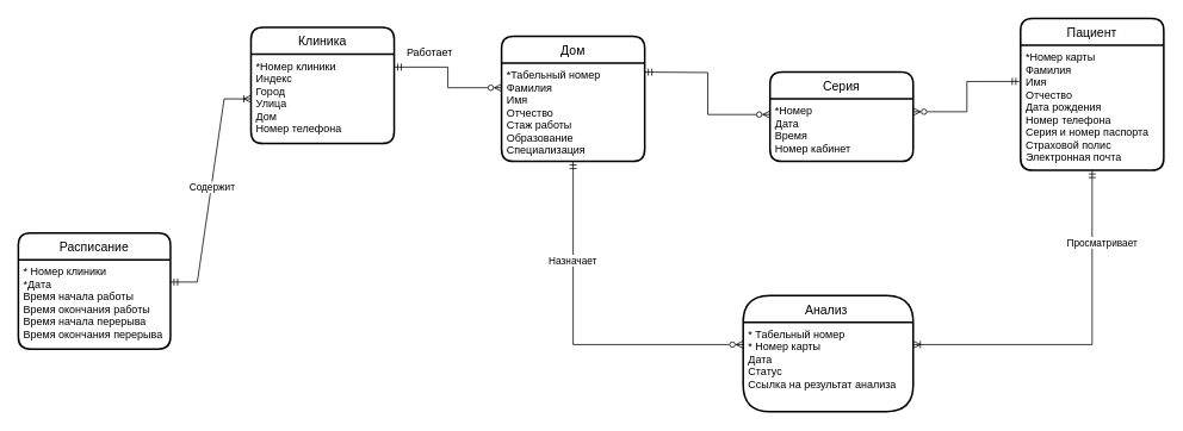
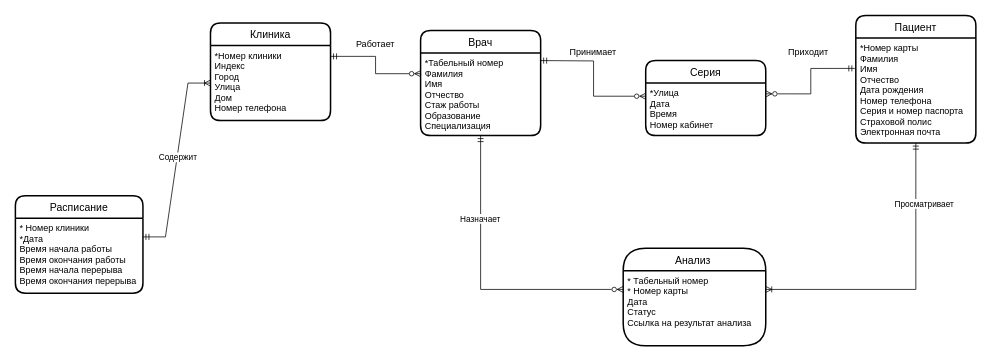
  <mxCell id="0" />
  <mxCell id="1" parent="0" />
  <mxCell id="2" value="" style="edgeStyle=entityRelationEdgeStyle;fontSize=12;html=1;endArrow=ERoneToMany;startArrow=ERmandOne;rounded=0;exitX=1;exitY=0.25;exitDx=0;exitDy=0;entryX=0;entryY=0.5;entryDx=0;entryDy=0;endFill=0;" parent="1" source="19" target="6" edge="1"><mxGeometry width="100" height="100" relative="1" as="geometry"><mxPoint x="320" y="480" as="sourcePoint" /><mxPoint x="260" y="150" as="targetPoint" /><Array as="points"><mxPoint x="360" y="349.98" /><mxPoint x="380" y="320" /><mxPoint x="390" y="300" /><mxPoint y="449.98" x="220" /><mxPoint x="230" y="449.98" /><mxPoint x="230" y="279.98" /><mxPoint x="230" y="369.98" /><mxPoint x="250" y="429.98" /></Array></mxGeometry></mxCell>
  <mxCell id="3" value="Содержит&amp;nbsp;" style="edgeLabel;html=1;align=center;verticalAlign=middle;resizable=0;points=[];" parent="2" vertex="1" connectable="0"><mxGeometry x="0.035" y="-1" relative="1" as="geometry"><mxPoint x="1" as="offset" /></mxGeometry></mxCell>
  <mxCell id="4" style="edgeStyle=orthogonalEdgeStyle;rounded=0;orthogonalLoop=1;jettySize=auto;html=1;entryX=0;entryY=0.25;entryDx=0;entryDy=0;fontSize=11;startArrow=ERmandOne;startFill=0;endArrow=ERzeroToMany;endFill=0;exitX=1;exitY=0.144;exitDx=0;exitDy=0;exitPerimeter=0;" parent="1" source="6" target="8" edge="1"><mxGeometry relative="1" as="geometry" /></mxCell>
  <mxCell id="5" value="Клиника" style="swimlane;childLayout=stackLayout;horizontal=1;startSize=30;horizontalStack=0;rounded=1;fontSize=14;fontStyle=0;strokeWidth=2;resizeParent=0;resizeLast=1;shadow=0;dashed=0;align=center;" parent="1" vertex="1"><mxGeometry x="280" y="30" width="160" height="130" as="geometry" /></mxCell>
  <mxCell id="6" value="*Номер клиники&#10;Индекс&#10;Город&#10;Улица&#10;Дом&#10;Номер телефона" style="align=left;strokeColor=none;fillColor=none;spacingLeft=4;fontSize=12;verticalAlign=top;resizable=0;rotatable=0;part=1;" parent="5" vertex="1"><mxGeometry y="30" width="160" height="100" as="geometry" /></mxCell>
- <mxCell id="7" value="Дом" style="swimlane;childLayout=stackLayout;horizontal=1;startSize=30;horizontalStack=0;rounded=1;fontSize=14;fontStyle=0;strokeWidth=2;resizeParent=0;resizeLast=1;shadow=0;dashed=0;align=center;" parent="1" vertex="1"><mxGeometry x="560" y="40" width="160" height="140" as="geometry" /></mxCell>
+ <mxCell id="7" value="Врач" style="swimlane;childLayout=stackLayout;horizontal=1;startSize=30;horizontalStack=0;rounded=1;fontSize=14;fontStyle=0;strokeWidth=2;resizeParent=0;resizeLast=1;shadow=0;dashed=0;align=center;" parent="1" vertex="1"><mxGeometry x="560" y="40" width="160" height="140" as="geometry" /></mxCell>
  <mxCell id="8" value="*Табельный номер&#10;Фамилия&#10;Имя&#10;Отчество &#10;Стаж работы&#10;Образование&#10;Специализация" style="align=left;strokeColor=none;fillColor=none;spacingLeft=4;fontSize=12;verticalAlign=top;resizable=0;rotatable=0;part=1;" parent="7" vertex="1"><mxGeometry y="30" width="160" height="110" as="geometry" /></mxCell>
  <mxCell id="9" value="Пациент" style="swimlane;childLayout=stackLayout;horizontal=1;startSize=30;horizontalStack=0;rounded=1;fontSize=14;fontStyle=0;strokeWidth=2;resizeParent=0;resizeLast=1;shadow=0;dashed=0;align=center;" parent="1" vertex="1"><mxGeometry x="1140" y="20" width="160" height="170" as="geometry" /></mxCell>
  <mxCell id="10" value="*Номер карты&#10;Фамилия&#10;Имя &#10;Отчество&#10;Дата рождения&#10;Номер телефона&#10;Серия и номер паспорта&#10;Страховой полис&#10;Электронная почта" style="align=left;strokeColor=none;fillColor=none;spacingLeft=4;fontSize=12;verticalAlign=top;resizable=0;rotatable=0;part=1;" parent="9" vertex="1"><mxGeometry y="30" width="160" height="140" as="geometry" /></mxCell>
  <mxCell id="11" value="Серия" style="swimlane;childLayout=stackLayout;horizontal=1;startSize=30;horizontalStack=0;rounded=1;fontSize=14;fontStyle=0;strokeWidth=2;resizeParent=0;resizeLast=1;shadow=0;dashed=0;align=center;" parent="1" vertex="1"><mxGeometry x="860" y="80" width="160" height="100" as="geometry"><mxRectangle x="640" y="90" width="90" height="30" as="alternateBounds" /></mxGeometry></mxCell>
- <mxCell id="12" value="*Номер&#10;Дата&#10;Время&#10;Номер кабинет" style="align=left;strokeColor=none;fillColor=none;spacingLeft=4;fontSize=12;verticalAlign=top;resizable=0;rotatable=0;part=1;" parent="11" vertex="1"><mxGeometry y="30" width="160" height="70" as="geometry" /></mxCell>
+ <mxCell id="12" value="*Улица&#10;Дата&#10;Время&#10;Номер кабинет" style="align=left;strokeColor=none;fillColor=none;spacingLeft=4;fontSize=12;verticalAlign=top;resizable=0;rotatable=0;part=1;" parent="11" vertex="1"><mxGeometry y="30" width="160" height="70" as="geometry" /></mxCell>
  <mxCell id="13" style="edgeStyle=orthogonalEdgeStyle;rounded=0;orthogonalLoop=1;jettySize=auto;html=1;entryX=1.001;entryY=0.205;entryDx=0;entryDy=0;fontSize=11;startArrow=ERmandOne;startFill=0;endArrow=ERzeroToMany;endFill=0;exitX=-0.008;exitY=0.289;exitDx=0;exitDy=0;entryPerimeter=0;exitPerimeter=0;" parent="1" source="10" target="12" edge="1"><mxGeometry relative="1" as="geometry" /></mxCell>
  <mxCell id="14" style="edgeStyle=orthogonalEdgeStyle;rounded=0;orthogonalLoop=1;jettySize=auto;html=1;entryX=0;entryY=0.25;entryDx=0;entryDy=0;fontSize=11;startArrow=ERmandOne;startFill=0;endArrow=ERzeroToMany;endFill=0;" parent="1" target="12" edge="1"><mxGeometry relative="1" as="geometry"><mxPoint x="720" y="80" as="sourcePoint" /></mxGeometry></mxCell>
- <mxCell id="15" value="&lt;font style=&quot;font-size: 12px;&quot;&gt;Работает&lt;/font&gt;" style="text;html=1;strokeColor=none;fillColor=none;align=center;verticalAlign=middle;whiteSpace=wrap;rounded=0;fontSize=20;" parent="1" vertex="1"><mxGeometry x="450" y="40" width="60" height="30" as="geometry" /></mxCell>
+ <mxCell id="15" value="&lt;font style=&quot;font-size: 12px;&quot;&gt;Работает&lt;/font&gt;" style="text;html=1;strokeColor=none;fillColor=none;align=center;verticalAlign=middle;whiteSpace=wrap;rounded=0;fontSize=20;" parent="1" vertex="1"><mxGeometry x="470" y="40" width="60" height="30" as="geometry" /></mxCell>
+ <mxCell id="16" value="&lt;font style=&quot;font-size: 12px;&quot;&gt;Принимает&lt;/font&gt;" style="text;html=1;strokeColor=none;fillColor=none;align=center;verticalAlign=middle;whiteSpace=wrap;rounded=0;fontSize=20;" parent="1" vertex="1"><mxGeometry x="760" y="50" width="60" height="30" as="geometry" /></mxCell>
+ <mxCell id="17" value="&lt;font style=&quot;font-size: 12px;&quot;&gt;Приходит&lt;/font&gt;" style="text;html=1;strokeColor=none;fillColor=none;align=center;verticalAlign=middle;whiteSpace=wrap;rounded=0;fontSize=20;" parent="1" vertex="1"><mxGeometry x="1047" y="50" width="60" height="30" as="geometry" /></mxCell>
  <mxCell id="18" value="Расписание" style="swimlane;childLayout=stackLayout;horizontal=1;startSize=30;horizontalStack=0;rounded=1;fontSize=14;fontStyle=0;strokeWidth=2;resizeParent=0;resizeLast=1;shadow=0;dashed=0;align=center;" parent="1" vertex="1"><mxGeometry x="20" y="260" width="170" height="130" as="geometry"><mxRectangle x="640" y="90" width="90" height="30" as="alternateBounds" /></mxGeometry></mxCell>
  <mxCell id="19" value="* Номер клиники&#10;*Дата &#10;Время начала работы&#10;Время окончания работы &#10;Время начала перерыва&#10;Время окончания перерыва&#10;" style="align=left;strokeColor=none;fillColor=none;spacingLeft=4;fontSize=12;verticalAlign=top;resizable=0;rotatable=0;part=1;" parent="18" vertex="1"><mxGeometry y="30" width="170" height="100" as="geometry" /></mxCell>
  <mxCell id="20" value="Анализ " style="swimlane;childLayout=stackLayout;horizontal=1;startSize=30;horizontalStack=0;rounded=1;fontSize=14;fontStyle=0;strokeWidth=2;resizeParent=0;resizeLast=1;shadow=0;dashed=0;align=center;arcSize=50;" parent="1" vertex="1"><mxGeometry x="830" y="330" width="190" height="130" as="geometry"><mxRectangle x="640" y="90" width="90" height="30" as="alternateBounds" /></mxGeometry></mxCell>
  <mxCell id="21" value="* Табельный номер &#10;* Номер карты &#10;Дата &#10;Статус&#10;Ссылка на результат анализа " style="align=left;strokeColor=none;fillColor=none;spacingLeft=4;fontSize=12;verticalAlign=top;resizable=0;rotatable=0;part=1;" parent="20" vertex="1"><mxGeometry y="30" width="190" height="100" as="geometry" /></mxCell>
  <mxCell id="22" style="edgeStyle=orthogonalEdgeStyle;rounded=0;orthogonalLoop=1;jettySize=auto;html=1;exitX=0.5;exitY=1;exitDx=0;exitDy=0;" parent="20" source="21" target="21" edge="1"><mxGeometry relative="1" as="geometry" /></mxCell>
  <mxCell id="23" value="" style="edgeStyle=orthogonalEdgeStyle;fontSize=12;html=1;endArrow=ERoneToMany;startArrow=ERmandOne;rounded=0;entryX=1;entryY=0.25;entryDx=0;entryDy=0;exitX=0.5;exitY=1;exitDx=0;exitDy=0;" parent="1" source="10" target="21" edge="1"><mxGeometry width="100" height="100" relative="1" as="geometry"><mxPoint x="1220" y="200" as="sourcePoint" /><mxPoint x="1160" y="320" as="targetPoint" /><Array as="points"><mxPoint x="1220" y="385" /></Array></mxGeometry></mxCell>
  <mxCell id="24" value="Просматривает" style="edgeLabel;html=1;align=center;verticalAlign=middle;resizable=0;points=[];" parent="23" vertex="1" connectable="0"><mxGeometry x="0.815" y="1" relative="1" as="geometry"><mxPoint x="173" y="-116" as="offset" /></mxGeometry></mxCell>
  <mxCell id="25" value="" style="fontSize=12;html=1;endArrow=ERzeroToMany;startArrow=ERmandOne;rounded=0;exitX=0.5;exitY=1;exitDx=0;exitDy=0;entryX=0;entryY=0.25;entryDx=0;entryDy=0;edgeStyle=orthogonalEdgeStyle;endFill=0;" parent="1" source="8" target="21" edge="1"><mxGeometry width="100" height="100" relative="1" as="geometry"><mxPoint x="630" y="190" as="sourcePoint" /><mxPoint x="780" y="400" as="targetPoint" /></mxGeometry></mxCell>
  <mxCell id="26" value="Назначает&amp;nbsp;" style="edgeLabel;html=1;align=center;verticalAlign=middle;resizable=0;points=[];" parent="25" connectable="0" vertex="1"><mxGeometry x="-0.509" y="-1" relative="1" as="geometry"><mxPoint x="1" y="13" as="offset" /></mxGeometry></mxCell>
